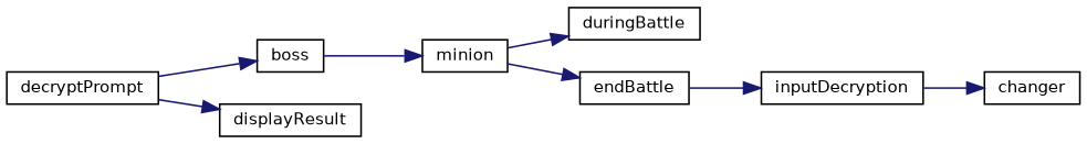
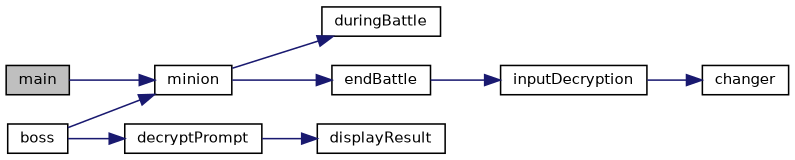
  digraph {
    rankdir=LR
    node [color=black fillcolor=white fontname=Helvetica fontsize=10 shape=record style=filled]
    edge [color=midnightblue fontname=Helvetica fontsize=10 labelfontname=Helvetica labelfontsize=10 style=solid]
+   n1 [fillcolor=grey75 fontcolor=black height=0.2 label=main width=0.4]
    n2 [height=0.2 label=minion width=0.4]
    n3 [height=0.2 label=duringBattle width=0.4]
    n4 [height=0.2 label=endBattle width=0.4]
    n5 [height=0.2 label=inputDecryption width=0.4]
    n6 [height=0.2 label=boss width=0.4]
    n7 [height=0.2 label=decryptPrompt width=0.4]
    n8 [height=0.2 label=displayResult width=0.4]
    n9 [height=0.2 label=changer width=0.4]
+   n1 -> n2
    n2 -> n3
    n2 -> n4
    n4 -> n5
    n5 -> n9
    n6 -> n2
-   n7 -> n6
+   n6 -> n7
    n7 -> n8
  }
